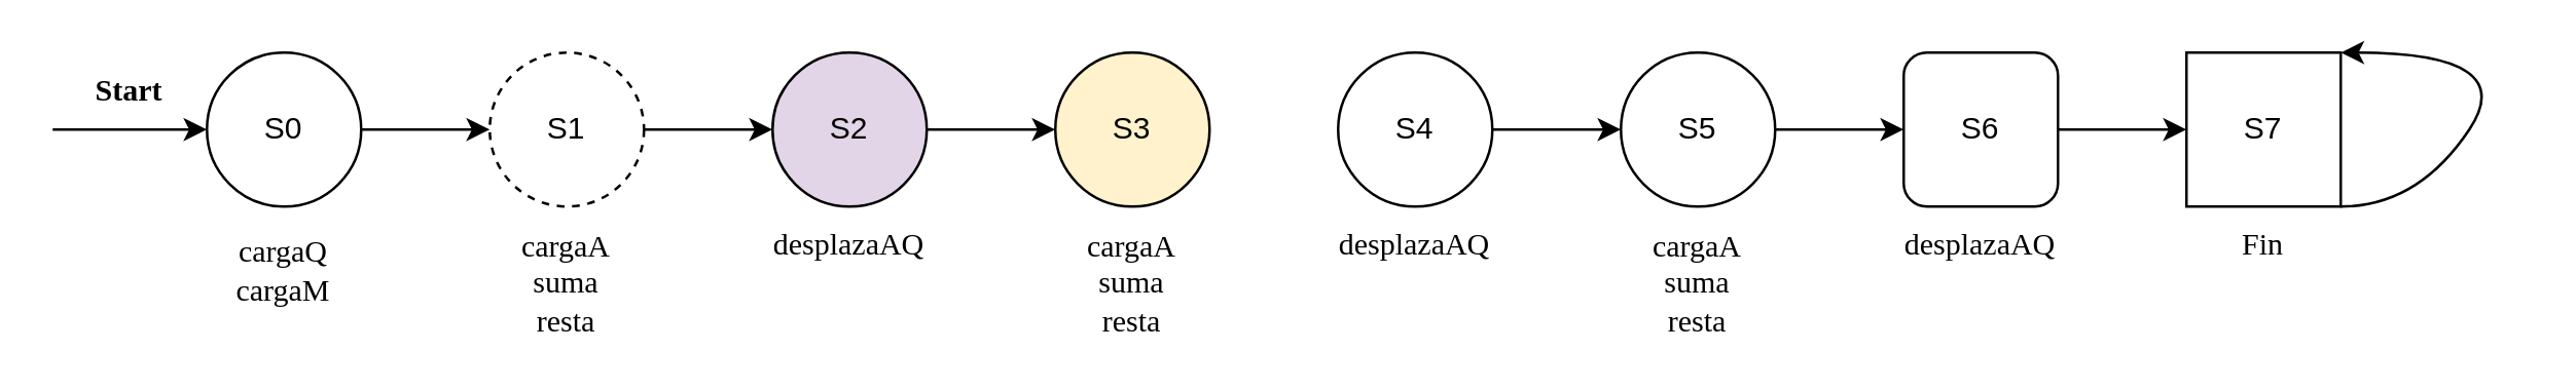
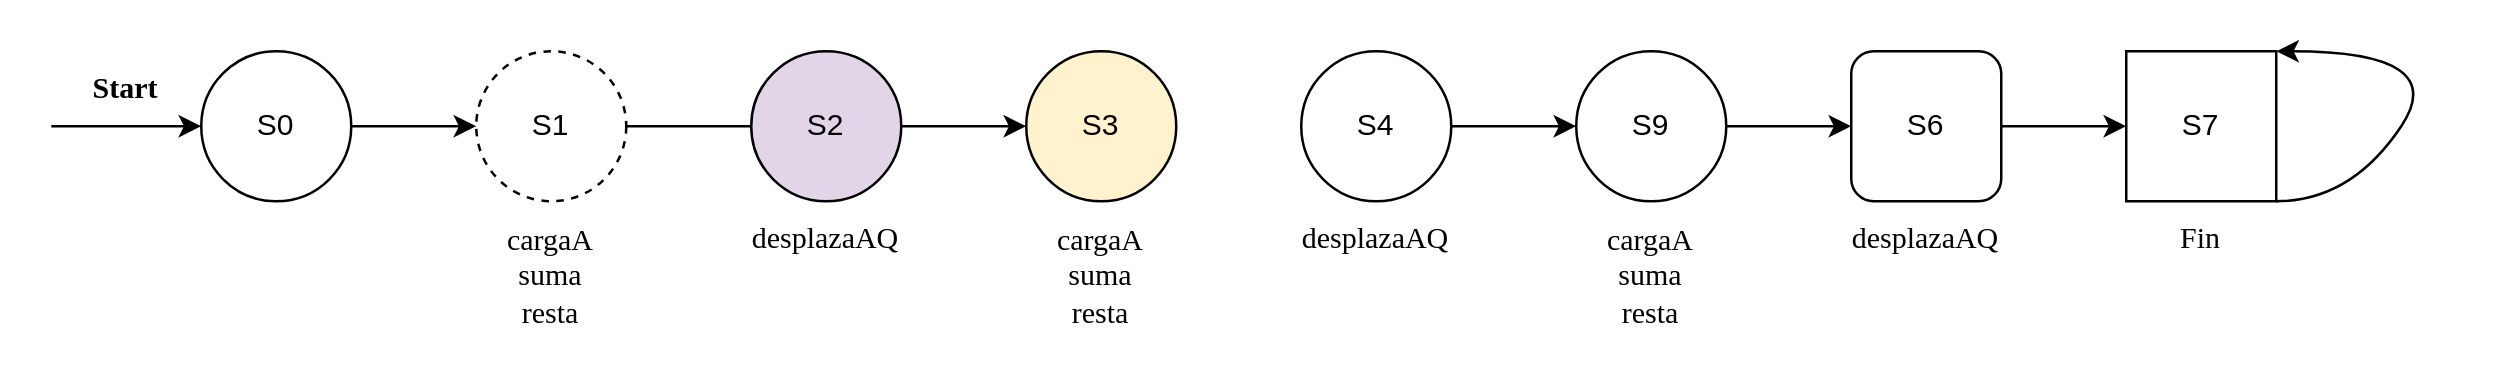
  <mxCell id="0" />
  <mxCell id="1" parent="0" />
  <mxCell id="2" style="edgeStyle=orthogonalEdgeStyle;rounded=0;orthogonalLoop=1;jettySize=auto;html=1;entryX=0;entryY=0.5;entryDx=0;entryDy=0;fontFamily=Lucida Console;" edge="1" parent="1" source="3" target="5"><mxGeometry relative="1" as="geometry" /></mxCell>
  <mxCell id="3" value="S0" style="ellipse;whiteSpace=wrap;html=1;aspect=fixed;" vertex="1" parent="1"><mxGeometry x="80" y="20" width="60" height="60" as="geometry" /></mxCell>
- <mxCell id="4" style="edgeStyle=orthogonalEdgeStyle;rounded=0;orthogonalLoop=1;jettySize=auto;html=1;entryX=0;entryY=0.5;entryDx=0;entryDy=0;fontFamily=Lucida Console;" edge="1" parent="1" source="5" target="14"><mxGeometry relative="1" as="geometry" /></mxCell>
+ <mxCell id="4" style="edgeStyle=orthogonalEdgeStyle;rounded=0;orthogonalLoop=1;jettySize=auto;html=1;entryX=0;entryY=0.5;entryDx=0;entryDy=0;fontFamily=Lucida Console;endArrow=none;" edge="1" parent="1" source="5" target="14"><mxGeometry relative="1" as="geometry" /></mxCell>
  <mxCell id="5" value="S1" style="ellipse;whiteSpace=wrap;html=1;aspect=fixed;dashed=1;" vertex="1" parent="1"><mxGeometry x="190" y="20" width="60" height="60" as="geometry" /></mxCell>
  <mxCell id="6" style="edgeStyle=orthogonalEdgeStyle;rounded=0;orthogonalLoop=1;jettySize=auto;html=1;entryX=0;entryY=0.5;entryDx=0;entryDy=0;fontFamily=Lucida Console;" edge="1" parent="1" source="7" target="9"><mxGeometry relative="1" as="geometry" /></mxCell>
  <mxCell id="7" value="S4" style="ellipse;whiteSpace=wrap;html=1;aspect=fixed;" vertex="1" parent="1"><mxGeometry x="520" y="20" width="60" height="60" as="geometry" /></mxCell>
  <mxCell id="8" value="" style="edgeStyle=orthogonalEdgeStyle;rounded=0;orthogonalLoop=1;jettySize=auto;html=1;fontFamily=Lucida Console;" edge="1" parent="1" source="9" target="11"><mxGeometry relative="1" as="geometry" /></mxCell>
- <mxCell id="9" value="S5" style="ellipse;whiteSpace=wrap;html=1;aspect=fixed;" vertex="1" parent="1"><mxGeometry x="630" y="20" width="60" height="60" as="geometry" /></mxCell>
+ <mxCell id="9" value="S9" style="ellipse;whiteSpace=wrap;html=1;aspect=fixed;" vertex="1" parent="1"><mxGeometry x="630" y="20" width="60" height="60" as="geometry" /></mxCell>
  <mxCell id="10" style="edgeStyle=orthogonalEdgeStyle;rounded=0;orthogonalLoop=1;jettySize=auto;html=1;entryX=0;entryY=0.5;entryDx=0;entryDy=0;fontFamily=Lucida Console;" edge="1" parent="1" source="11" target="17"><mxGeometry relative="1" as="geometry" /></mxCell>
  <mxCell id="11" value="S6" style="whiteSpace=wrap;html=1;aspect=fixed;rounded=1;" vertex="1" parent="1"><mxGeometry x="740" y="20" width="60" height="60" as="geometry" /></mxCell>
  <mxCell id="12" value="S3" style="ellipse;whiteSpace=wrap;html=1;aspect=fixed;fillColor=#fff2cc;" vertex="1" parent="1"><mxGeometry x="410" y="20" width="60" height="60" as="geometry" /></mxCell>
  <mxCell id="13" style="edgeStyle=orthogonalEdgeStyle;rounded=0;orthogonalLoop=1;jettySize=auto;html=1;entryX=0;entryY=0.5;entryDx=0;entryDy=0;fontFamily=Lucida Console;" edge="1" parent="1" source="14" target="12"><mxGeometry relative="1" as="geometry" /></mxCell>
  <mxCell id="14" value="S2" style="ellipse;whiteSpace=wrap;html=1;aspect=fixed;fillColor=#e1d5e7;" vertex="1" parent="1"><mxGeometry x="300" y="20" width="60" height="60" as="geometry" /></mxCell>
  <mxCell id="15" value="" style="endArrow=classic;html=1;rounded=0;" edge="1" parent="1"><mxGeometry width="50" height="50" relative="1" as="geometry"><mxPoint x="20" y="50" as="sourcePoint" /><mxPoint x="80" y="50" as="targetPoint" /></mxGeometry></mxCell>
  <mxCell id="16" value="&lt;p&gt;&lt;b&gt;&lt;font face=&quot;Lucida Console&quot;&gt;Start&lt;/font&gt;&lt;/b&gt;&lt;/p&gt;" style="text;html=1;strokeColor=none;fillColor=none;align=center;verticalAlign=middle;whiteSpace=wrap;rounded=0;" vertex="1" parent="1"><mxGeometry x="20" y="20" width="60" height="30" as="geometry" /></mxCell>
  <mxCell id="17" value="S7" style="whiteSpace=wrap;html=1;aspect=fixed;rounded=0;" vertex="1" parent="1"><mxGeometry x="850" y="20" width="60" height="60" as="geometry" /></mxCell>
  <mxCell id="18" value="" style="curved=1;endArrow=classic;html=1;rounded=0;fontFamily=Lucida Console;exitX=1;exitY=1;exitDx=0;exitDy=0;entryX=1;entryY=0;entryDx=0;entryDy=0;" edge="1" parent="1" source="17" target="17"><mxGeometry width="50" height="50" relative="1" as="geometry"><mxPoint x="700" y="140" as="sourcePoint" /><mxPoint x="930" y="30" as="targetPoint" /><Array as="points"><mxPoint x="940" y="80" /><mxPoint x="980" y="20" /></Array></mxGeometry></mxCell>
- <mxCell id="19" value="cargaQ&lt;br&gt;cargaM" style="text;html=1;strokeColor=none;fillColor=none;align=center;verticalAlign=middle;whiteSpace=wrap;rounded=0;fontFamily=Lucida Console;" vertex="1" parent="1"><mxGeometry x="80" y="90" width="60" height="30" as="geometry" /></mxCell>
  <mxCell id="20" value="cargaA&lt;br&gt;suma&lt;br&gt;resta" style="text;html=1;strokeColor=none;fillColor=none;align=center;verticalAlign=middle;whiteSpace=wrap;rounded=0;fontFamily=Lucida Console;" vertex="1" parent="1"><mxGeometry x="190" y="90" width="60" height="40" as="geometry" /></mxCell>
  <mxCell id="21" value="desplazaAQ" style="text;html=1;strokeColor=none;fillColor=none;align=center;verticalAlign=middle;whiteSpace=wrap;rounded=0;fontFamily=Lucida Console;" vertex="1" parent="1"><mxGeometry x="290" y="90" width="80" height="10" as="geometry" /></mxCell>
  <mxCell id="22" value="cargaA&lt;br&gt;suma&lt;br&gt;resta" style="text;html=1;strokeColor=none;fillColor=none;align=center;verticalAlign=middle;whiteSpace=wrap;rounded=0;fontFamily=Lucida Console;" vertex="1" parent="1"><mxGeometry x="410" y="90" width="60" height="40" as="geometry" /></mxCell>
  <mxCell id="23" value="desplazaAQ" style="text;html=1;strokeColor=none;fillColor=none;align=center;verticalAlign=middle;whiteSpace=wrap;rounded=0;fontFamily=Lucida Console;" vertex="1" parent="1"><mxGeometry x="510" y="90" width="80" height="10" as="geometry" /></mxCell>
  <mxCell id="24" value="cargaA&lt;br&gt;suma&lt;br&gt;resta" style="text;html=1;strokeColor=none;fillColor=none;align=center;verticalAlign=middle;whiteSpace=wrap;rounded=0;fontFamily=Lucida Console;" vertex="1" parent="1"><mxGeometry x="630" y="90" width="60" height="40" as="geometry" /></mxCell>
  <mxCell id="25" value="desplazaAQ" style="text;html=1;strokeColor=none;fillColor=none;align=center;verticalAlign=middle;whiteSpace=wrap;rounded=0;fontFamily=Lucida Console;" vertex="1" parent="1"><mxGeometry x="730" y="90" width="80" height="10" as="geometry" /></mxCell>
  <mxCell id="26" value="Fin" style="text;html=1;strokeColor=none;fillColor=none;align=center;verticalAlign=middle;whiteSpace=wrap;rounded=0;fontFamily=Lucida Console;" vertex="1" parent="1"><mxGeometry x="850" y="90" width="60" height="10" as="geometry" /></mxCell>
